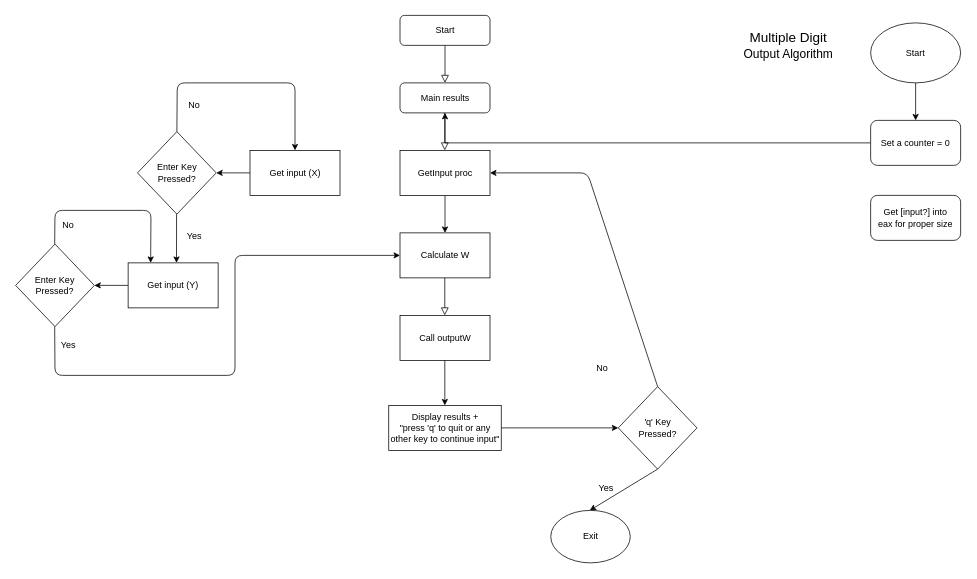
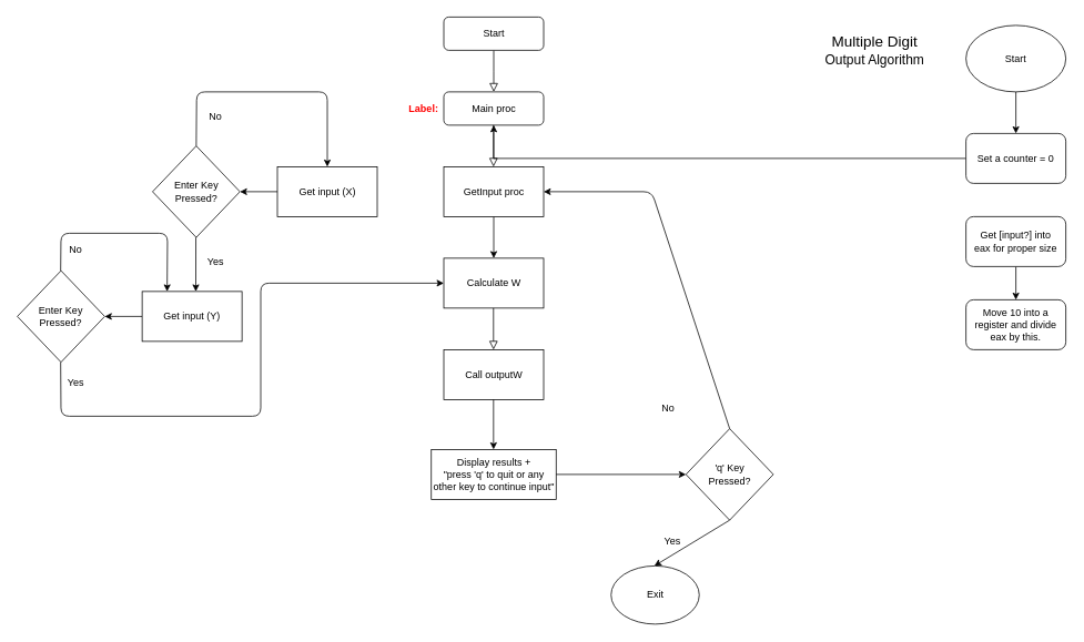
  <mxCell id="0" />
  <mxCell id="1" parent="0" />
  <mxCell id="2" value="" style="rounded=0;html=1;jettySize=auto;orthogonalLoop=1;fontSize=11;endArrow=block;endFill=0;endSize=8;strokeWidth=1;shadow=0;labelBackgroundColor=none;edgeStyle=orthogonalEdgeStyle;" parent="1" source="3" edge="1"><mxGeometry relative="1" as="geometry"><mxPoint x="592.5" y="110" as="targetPoint" /></mxGeometry></mxCell>
  <mxCell id="3" value="Start" style="rounded=1;whiteSpace=wrap;html=1;fontSize=12;glass=0;strokeWidth=1;shadow=0;" parent="1" vertex="1"><mxGeometry x="532.5" y="20" width="120" height="40" as="geometry" /></mxCell>
- <mxCell id="4" value="Main results" style="rounded=1;whiteSpace=wrap;html=1;fontSize=12;glass=0;strokeWidth=1;shadow=0;" vertex="1" parent="1"><mxGeometry x="532.5" y="110" width="120" height="40" as="geometry" /></mxCell>
+ <mxCell id="4" value="Main proc" style="rounded=1;whiteSpace=wrap;html=1;fontSize=12;glass=0;strokeWidth=1;shadow=0;" vertex="1" parent="1"><mxGeometry x="532.5" y="110" width="120" height="40" as="geometry" /></mxCell>
  <mxCell id="5" value="" style="rounded=0;html=1;jettySize=auto;orthogonalLoop=1;fontSize=11;endArrow=block;endFill=0;endSize=8;strokeWidth=1;shadow=0;labelBackgroundColor=none;edgeStyle=orthogonalEdgeStyle;" edge="1" parent="1"><mxGeometry relative="1" as="geometry"><mxPoint x="592.21" y="150" as="sourcePoint" /><mxPoint x="592.21" y="200" as="targetPoint" /></mxGeometry></mxCell>
  <mxCell id="6" value="" style="edgeStyle=orthogonalEdgeStyle;rounded=0;orthogonalLoop=1;jettySize=auto;html=1;" edge="1" parent="1" source="7" target="8"><mxGeometry relative="1" as="geometry" /></mxCell>
  <mxCell id="7" value="GetInput proc" style="rounded=0;whiteSpace=wrap;html=1;" vertex="1" parent="1"><mxGeometry x="532.5" y="200" width="120" height="60" as="geometry" /></mxCell>
  <mxCell id="8" value="Calculate W" style="rounded=0;whiteSpace=wrap;html=1;" vertex="1" parent="1"><mxGeometry x="532.5" y="310" width="120" height="60" as="geometry" /></mxCell>
+ <mxCell id="9" value="&lt;font color=&quot;#FF0000&quot;&gt;&lt;b&gt;Label:&lt;/b&gt;&lt;/font&gt;" style="text;html=1;align=center;verticalAlign=middle;resizable=0;points=[];autosize=1;" vertex="1" parent="1"><mxGeometry x="482.5" y="120" width="50" height="20" as="geometry" /></mxCell>
  <mxCell id="10" value="Call outputW" style="rounded=0;whiteSpace=wrap;html=1;" vertex="1" parent="1"><mxGeometry x="532.5" y="420" width="120" height="60" as="geometry" /></mxCell>
  <mxCell id="11" value="" style="rounded=0;html=1;jettySize=auto;orthogonalLoop=1;fontSize=11;endArrow=block;endFill=0;endSize=8;strokeWidth=1;shadow=0;labelBackgroundColor=none;edgeStyle=orthogonalEdgeStyle;" edge="1" parent="1"><mxGeometry relative="1" as="geometry"><mxPoint x="592.21" y="370" as="sourcePoint" /><mxPoint x="592.21" y="420" as="targetPoint" /></mxGeometry></mxCell>
  <mxCell id="12" value="" style="edgeStyle=orthogonalEdgeStyle;rounded=0;orthogonalLoop=1;jettySize=auto;html=1;" edge="1" parent="1" source="13" target="14"><mxGeometry relative="1" as="geometry" /></mxCell>
  <mxCell id="13" value="Get input (X)" style="rounded=0;whiteSpace=wrap;html=1;" vertex="1" parent="1"><mxGeometry x="332.5" y="200" width="120" height="60" as="geometry" /></mxCell>
  <mxCell id="14" value="&lt;div&gt;Enter Key&lt;/div&gt;&lt;div&gt;Pressed?&lt;br&gt;&lt;/div&gt;" style="rhombus;whiteSpace=wrap;html=1;" vertex="1" parent="1"><mxGeometry x="182.5" y="175" width="105" height="110" as="geometry" /></mxCell>
  <mxCell id="15" value="" style="endArrow=classic;html=1;exitX=0.5;exitY=0;exitDx=0;exitDy=0;entryX=0.5;entryY=0;entryDx=0;entryDy=0;" edge="1" parent="1" source="14" target="13"><mxGeometry width="50" height="50" relative="1" as="geometry"><mxPoint x="234.58" y="160" as="sourcePoint" /><mxPoint x="392.5" y="150" as="targetPoint" /><Array as="points"><mxPoint x="235.5" y="110" /><mxPoint x="392.5" y="110" /></Array></mxGeometry></mxCell>
  <mxCell id="16" value="No" style="text;html=1;align=center;verticalAlign=middle;resizable=0;points=[];autosize=1;" vertex="1" parent="1"><mxGeometry x="242.5" y="130" width="30" height="20" as="geometry" /></mxCell>
  <mxCell id="17" value="Yes" style="text;html=1;align=center;verticalAlign=middle;resizable=0;points=[];autosize=1;" vertex="1" parent="1"><mxGeometry x="237.5" y="305" width="40" height="20" as="geometry" /></mxCell>
  <mxCell id="18" value="" style="endArrow=classic;html=1;" edge="1" parent="1"><mxGeometry width="50" height="50" relative="1" as="geometry"><mxPoint x="234.58" y="285" as="sourcePoint" /><mxPoint x="234.5" y="350" as="targetPoint" /></mxGeometry></mxCell>
  <mxCell id="19" value="" style="edgeStyle=orthogonalEdgeStyle;rounded=0;orthogonalLoop=1;jettySize=auto;html=1;" edge="1" parent="1" source="20" target="21"><mxGeometry relative="1" as="geometry" /></mxCell>
  <mxCell id="20" value="Get input (Y)" style="rounded=0;whiteSpace=wrap;html=1;" vertex="1" parent="1"><mxGeometry x="170" y="350" width="120" height="60" as="geometry" /></mxCell>
  <mxCell id="21" value="&lt;div&gt;Enter Key&lt;/div&gt;&lt;div&gt;Pressed?&lt;br&gt;&lt;/div&gt;" style="rhombus;whiteSpace=wrap;html=1;" vertex="1" parent="1"><mxGeometry x="20" y="325" width="105" height="110" as="geometry" /></mxCell>
  <mxCell id="22" value="No" style="text;html=1;align=center;verticalAlign=middle;resizable=0;points=[];autosize=1;" vertex="1" parent="1"><mxGeometry x="75" y="290" width="30" height="20" as="geometry" /></mxCell>
  <mxCell id="23" value="Yes" style="text;html=1;align=center;verticalAlign=middle;resizable=0;points=[];autosize=1;" vertex="1" parent="1"><mxGeometry x="70" y="450" width="40" height="20" as="geometry" /></mxCell>
  <mxCell id="24" value="" style="endArrow=classic;html=1;entryX=0;entryY=0.5;entryDx=0;entryDy=0;" edge="1" parent="1" target="8"><mxGeometry width="50" height="50" relative="1" as="geometry"><mxPoint x="72.08" y="435" as="sourcePoint" /><mxPoint x="72" y="500" as="targetPoint" /><Array as="points"><mxPoint x="72.5" y="500" /><mxPoint x="312.5" y="500" /><mxPoint x="312.5" y="340" /></Array></mxGeometry></mxCell>
  <mxCell id="25" value="" style="endArrow=classic;html=1;entryX=0.25;entryY=0;entryDx=0;entryDy=0;" edge="1" parent="1" target="20"><mxGeometry width="50" height="50" relative="1" as="geometry"><mxPoint x="72.08" y="325" as="sourcePoint" /><mxPoint x="232.5" y="300" as="targetPoint" /><Array as="points"><mxPoint x="72.5" y="280" /><mxPoint x="200.5" y="280" /></Array></mxGeometry></mxCell>
  <mxCell id="26" value="" style="endArrow=classic;html=1;" edge="1" parent="1"><mxGeometry width="50" height="50" relative="1" as="geometry"><mxPoint x="592.26" y="480" as="sourcePoint" /><mxPoint x="592.26" y="540" as="targetPoint" /></mxGeometry></mxCell>
  <mxCell id="27" value="&lt;div&gt;Display results + &lt;br&gt;&lt;/div&gt;&lt;div&gt;&quot;press 'q' to quit or any other key to continue input&quot;&lt;/div&gt;" style="rounded=0;whiteSpace=wrap;html=1;" vertex="1" parent="1"><mxGeometry x="517.5" y="540" width="150" height="60" as="geometry" /></mxCell>
  <mxCell id="28" value="&lt;div&gt;'q' Key&lt;/div&gt;&lt;div&gt;Pressed?&lt;br&gt;&lt;/div&gt;" style="rhombus;whiteSpace=wrap;html=1;" vertex="1" parent="1"><mxGeometry x="823.5" y="515" width="105" height="110" as="geometry" /></mxCell>
  <mxCell id="29" value="" style="endArrow=classic;html=1;exitX=1;exitY=0.5;exitDx=0;exitDy=0;" edge="1" parent="1" source="27" target="28"><mxGeometry width="50" height="50" relative="1" as="geometry"><mxPoint x="673.26" y="570" as="sourcePoint" /><mxPoint x="733.5" y="600" as="targetPoint" /></mxGeometry></mxCell>
  <mxCell id="30" value="" style="endArrow=classic;html=1;exitX=0.5;exitY=0;exitDx=0;exitDy=0;entryX=1;entryY=0.5;entryDx=0;entryDy=0;" edge="1" parent="1" source="28" target="7"><mxGeometry width="50" height="50" relative="1" as="geometry"><mxPoint x="785.5" y="500" as="sourcePoint" /><mxPoint x="785.5" y="230" as="targetPoint" /><Array as="points"><mxPoint x="782.5" y="230" /></Array></mxGeometry></mxCell>
  <mxCell id="31" value="No" style="text;html=1;align=center;verticalAlign=middle;resizable=0;points=[];autosize=1;" vertex="1" parent="1"><mxGeometry x="786.5" y="480" width="30" height="20" as="geometry" /></mxCell>
  <mxCell id="32" value="" style="endArrow=classic;html=1;exitX=0.5;exitY=1;exitDx=0;exitDy=0;" edge="1" parent="1" source="28"><mxGeometry width="50" height="50" relative="1" as="geometry"><mxPoint x="785.5" y="640" as="sourcePoint" /><mxPoint x="785.5" y="680" as="targetPoint" /></mxGeometry></mxCell>
  <mxCell id="33" value="Exit" style="ellipse;whiteSpace=wrap;html=1;" vertex="1" parent="1"><mxGeometry x="733.5" y="680" width="106" height="70" as="geometry" /></mxCell>
  <mxCell id="34" value="Yes" style="text;html=1;align=center;verticalAlign=middle;resizable=0;points=[];autosize=1;" vertex="1" parent="1"><mxGeometry x="786.5" y="640" width="40" height="20" as="geometry" /></mxCell>
  <mxCell id="35" value="&lt;div&gt;&lt;font style=&quot;font-size: 18px&quot;&gt;Multiple Digit &lt;br&gt;&lt;/font&gt;&lt;/div&gt;&lt;div&gt;&lt;font size=&quot;3&quot;&gt;Output Algorithm&lt;/font&gt;&lt;/div&gt;" style="text;html=1;align=center;verticalAlign=middle;resizable=0;points=[];autosize=1;" vertex="1" parent="1"><mxGeometry x="980" y="40" width="140" height="40" as="geometry" /></mxCell>
  <mxCell id="36" value="Start" style="ellipse;whiteSpace=wrap;html=1;" vertex="1" parent="1"><mxGeometry x="1160" y="30" width="120" height="80" as="geometry" /></mxCell>
  <mxCell id="37" value="" style="edgeStyle=orthogonalEdgeStyle;rounded=0;orthogonalLoop=1;jettySize=auto;html=1;" edge="1" parent="1" source="38" target="4"><mxGeometry relative="1" as="geometry" /></mxCell>
  <mxCell id="38" value="Set a counter = 0" style="rounded=1;whiteSpace=wrap;html=1;" vertex="1" parent="1"><mxGeometry x="1160" y="160" width="120" height="60" as="geometry" /></mxCell>
  <mxCell id="39" value="" style="endArrow=classic;html=1;entryX=0.5;entryY=0;entryDx=0;entryDy=0;exitX=0.5;exitY=1;exitDx=0;exitDy=0;" edge="1" parent="1" source="36" target="38"><mxGeometry width="50" height="50" relative="1" as="geometry"><mxPoint x="1219.76" y="110" as="sourcePoint" /><mxPoint x="1219.76" y="160" as="targetPoint" /></mxGeometry></mxCell>
+ <mxCell id="40" value="" style="edgeStyle=orthogonalEdgeStyle;rounded=0;orthogonalLoop=1;jettySize=auto;html=1;" edge="1" parent="1" source="41" target="42"><mxGeometry relative="1" as="geometry" /></mxCell>
  <mxCell id="41" value="&lt;div&gt;Get [input?] into&lt;/div&gt;&lt;div&gt;eax for proper size&lt;br&gt;&lt;/div&gt;" style="rounded=1;whiteSpace=wrap;html=1;" vertex="1" parent="1"><mxGeometry x="1160" y="260" width="120" height="60" as="geometry" /></mxCell>
+ <mxCell id="42" value="&lt;div&gt;Move 10 into a register and divide eax by this.&lt;br&gt;&lt;/div&gt;" style="whiteSpace=wrap;html=1;rounded=1;" vertex="1" parent="1"><mxGeometry x="1160" y="360" width="120" height="60" as="geometry" /></mxCell>
